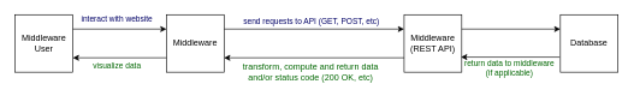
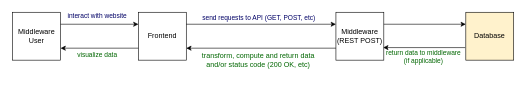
  <mxCell id="0" />
  <mxCell id="1" parent="0" />
  <mxCell id="2" value="Middleware User" style="whiteSpace=wrap;html=1;aspect=fixed;" vertex="1" parent="1"><mxGeometry x="20" y="20" width="80" height="80" as="geometry" /></mxCell>
- <mxCell id="3" value="Middleware" style="whiteSpace=wrap;html=1;aspect=fixed;" vertex="1" parent="1"><mxGeometry x="230" y="20" width="80" height="80" as="geometry" /></mxCell>
- <mxCell id="4" value="Middleware&lt;div&gt;(REST API)&lt;/div&gt;" style="whiteSpace=wrap;html=1;aspect=fixed;" vertex="1" parent="1"><mxGeometry x="560" y="20" width="80" height="80" as="geometry" /></mxCell>
- <mxCell id="5" value="Database" style="whiteSpace=wrap;html=1;aspect=fixed;" vertex="1" parent="1"><mxGeometry x="777" y="20" width="80" height="80" as="geometry" /></mxCell>
+ <mxCell id="3" value="Frontend" style="whiteSpace=wrap;html=1;aspect=fixed;" vertex="1" parent="1"><mxGeometry x="230" y="20" width="80" height="80" as="geometry" /></mxCell>
+ <mxCell id="4" value="Middleware&lt;div&gt;(REST POST)&lt;/div&gt;" style="whiteSpace=wrap;html=1;aspect=fixed;" vertex="1" parent="1"><mxGeometry x="560" y="20" width="80" height="80" as="geometry" /></mxCell>
+ <mxCell id="5" value="Database" style="whiteSpace=wrap;html=1;aspect=fixed;fillColor=#fff2cc;" vertex="1" parent="1"><mxGeometry x="777" y="20" width="80" height="80" as="geometry" /></mxCell>
  <mxCell id="6" value="" style="endArrow=classic;html=1;rounded=0;exitX=1;exitY=0.5;exitDx=0;exitDy=0;entryX=0;entryY=0.5;entryDx=0;entryDy=0;fontColor=#990000;" edge="1" parent="1"><mxGeometry width="50" height="50" relative="1" as="geometry"><mxPoint x="100" y="40" as="sourcePoint" /><mxPoint x="230" y="40" as="targetPoint" /></mxGeometry></mxCell>
  <mxCell id="7" value="interact with website" style="edgeLabel;html=1;align=center;verticalAlign=middle;resizable=0;points=[];fontColor=#000066;" vertex="1" connectable="0" parent="6"><mxGeometry x="-0.126" y="-1" relative="1" as="geometry"><mxPoint x="3" y="-16" as="offset" /></mxGeometry></mxCell>
  <mxCell id="8" value="" style="endArrow=classic;html=1;rounded=0;exitX=0;exitY=0.75;exitDx=0;exitDy=0;entryX=1;entryY=0.75;entryDx=0;entryDy=0;" edge="1" parent="1" source="3" target="2"><mxGeometry width="50" height="50" relative="1" as="geometry"><mxPoint x="340" y="200" as="sourcePoint" /><mxPoint x="390" y="150" as="targetPoint" /></mxGeometry></mxCell>
  <mxCell id="9" value="visualize data" style="edgeLabel;html=1;align=center;verticalAlign=middle;resizable=0;points=[];fontColor=#006600;" vertex="1" connectable="0" parent="8"><mxGeometry x="-0.428" y="1" relative="1" as="geometry"><mxPoint x="-33" y="9" as="offset" /></mxGeometry></mxCell>
  <mxCell id="10" value="" style="endArrow=classic;html=1;rounded=0;exitX=1;exitY=0.25;exitDx=0;exitDy=0;entryX=0;entryY=0.25;entryDx=0;entryDy=0;fontColor=#990000;" edge="1" parent="1" source="3" target="4"><mxGeometry width="50" height="50" relative="1" as="geometry"><mxPoint x="340" y="200" as="sourcePoint" /><mxPoint x="390" y="150" as="targetPoint" /></mxGeometry></mxCell>
  <mxCell id="11" value="send requests to API (GET, POST, etc)" style="edgeLabel;html=1;align=center;verticalAlign=middle;resizable=0;points=[];fontColor=#000066;" vertex="1" connectable="0" parent="10"><mxGeometry x="0.178" y="-1" relative="1" as="geometry"><mxPoint x="-27" y="-11" as="offset" /></mxGeometry></mxCell>
  <mxCell id="12" value="" style="endArrow=classic;html=1;rounded=0;entryX=1;entryY=0.75;entryDx=0;entryDy=0;exitX=0;exitY=0.75;exitDx=0;exitDy=0;" edge="1" parent="1" source="4" target="3"><mxGeometry width="50" height="50" relative="1" as="geometry"><mxPoint x="340" y="200" as="sourcePoint" /><mxPoint x="390" y="150" as="targetPoint" /></mxGeometry></mxCell>
  <mxCell id="13" value="&lt;div&gt;&lt;div&gt;transform, compute and return data&lt;/div&gt;&lt;/div&gt;&lt;div&gt;and/or status code (200 OK, etc)&lt;/div&gt;" style="text;html=1;align=center;verticalAlign=middle;resizable=0;points=[];autosize=1;strokeColor=none;fillColor=none;fontColor=#006600;" vertex="1" parent="1"><mxGeometry x="325" y="80" width="210" height="40" as="geometry" /></mxCell>
  <mxCell id="14" value="" style="endArrow=classic;html=1;rounded=0;exitX=1;exitY=0.25;exitDx=0;exitDy=0;entryX=0;entryY=0.25;entryDx=0;entryDy=0;" edge="1" parent="1" source="4" target="5"><mxGeometry width="50" height="50" relative="1" as="geometry"><mxPoint x="657" y="30" as="sourcePoint" /><mxPoint x="707" y="-20" as="targetPoint" /></mxGeometry></mxCell>
  <mxCell id="15" value="" style="endArrow=classic;html=1;rounded=0;exitX=0;exitY=0.5;exitDx=0;exitDy=0;entryX=1;entryY=0.5;entryDx=0;entryDy=0;" edge="1" parent="1"><mxGeometry width="50" height="50" relative="1" as="geometry"><mxPoint x="776" y="79" as="sourcePoint" /><mxPoint x="639" y="79" as="targetPoint" /><Array as="points" /></mxGeometry></mxCell>
  <mxCell id="16" value="return data to middleware&lt;div&gt;(if applicable)&lt;div&gt;&lt;br&gt;&lt;/div&gt;&lt;/div&gt;" style="edgeLabel;html=1;align=center;verticalAlign=middle;resizable=0;points=[];fontColor=#006600;labelBackgroundColor=none;" vertex="1" connectable="0" parent="15"><mxGeometry x="0.39" relative="1" as="geometry"><mxPoint x="24" y="21" as="offset" /></mxGeometry></mxCell>
